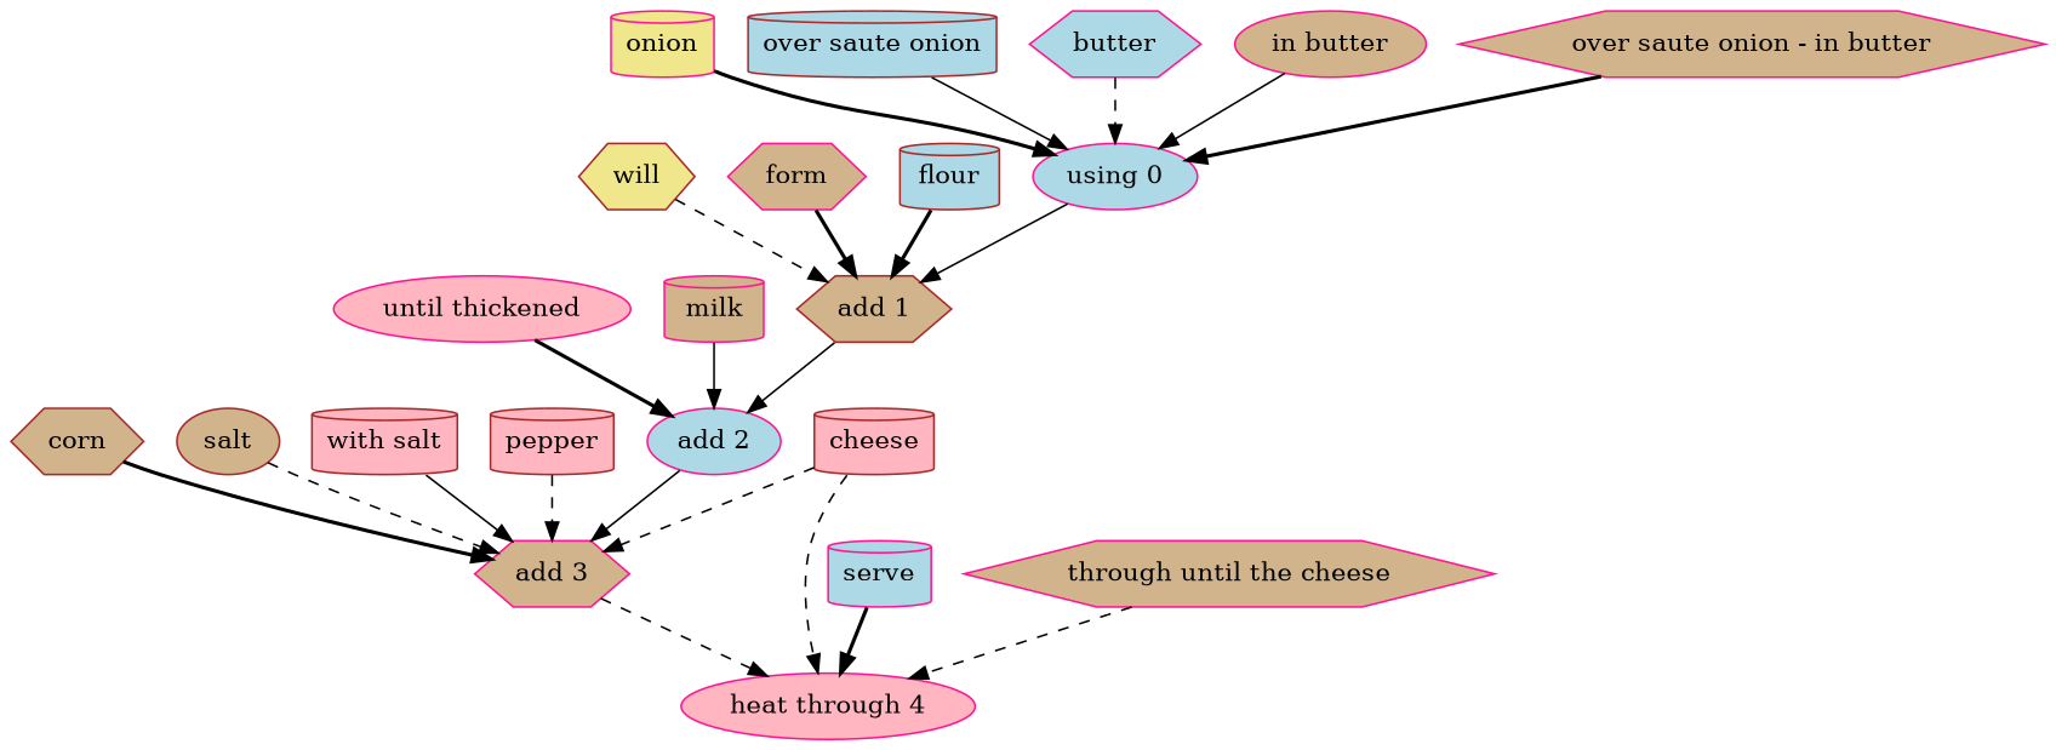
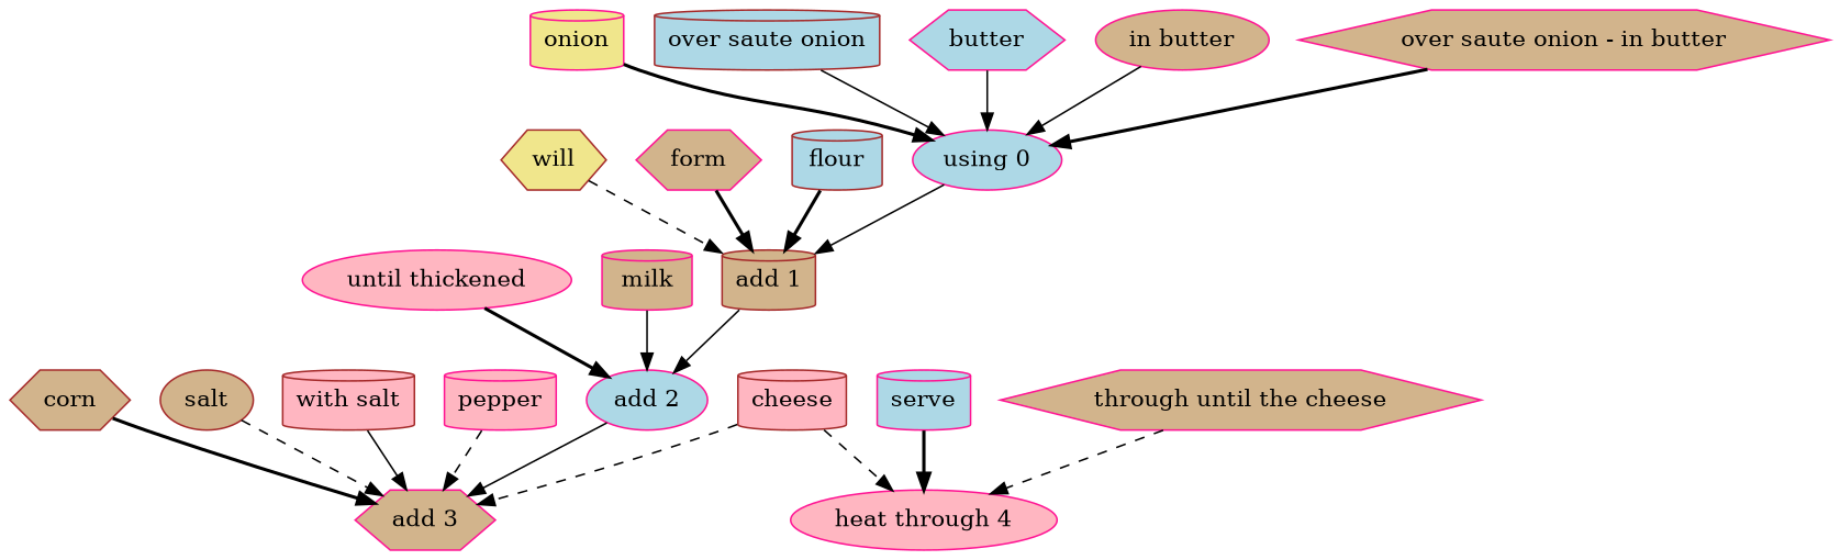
  digraph {
    node [color=deeppink fillcolor=tan shape=cylinder style=filled]
    edge [style=solid]
    "using 0" [fillcolor=lightblue shape=ellipse]
-   "add 1" [color=brown shape=hexagon]
+   "add 1" [color=brown]
    "add 2" [fillcolor=lightblue shape=ellipse]
    onion [fillcolor=khaki]
    "over saute onion" [color=brown fillcolor=lightblue]
    butter [fillcolor=lightblue shape=hexagon]
    "in butter" [shape=ellipse]
    "over saute onion - in butter" [shape=hexagon]
    "add 3" [shape=hexagon]
    will [color=brown fillcolor=khaki shape=hexagon]
    form [shape=hexagon]
    flour [color=brown fillcolor=lightblue]
    "heat through 4" [fillcolor=lightpink shape=ellipse]
    "until thickened" [fillcolor=lightpink shape=ellipse]
    milk
    corn [color=brown shape=hexagon]
    cheese [color=brown fillcolor=lightpink]
    salt [color=brown shape=ellipse]
    "with salt" [color=brown fillcolor=lightpink]
-   pepper [color=brown fillcolor=lightpink]
+   pepper [fillcolor=lightpink]
    serve [fillcolor=lightblue]
    "through until the cheese" [shape=hexagon]
    "using 0" -> "add 1"
    "add 1" -> "add 2"
    "add 2" -> "add 3"
    onion -> "using 0" [style=bold]
    "over saute onion" -> "using 0"
-   butter -> "using 0" [style=dashed]
+   butter -> "using 0"
    "in butter" -> "using 0"
    "over saute onion - in butter" -> "using 0" [style=bold]
-   "add 3" -> "heat through 4" [style=dashed]
    will -> "add 1" [style=dashed]
    form -> "add 1" [style=bold]
    flour -> "add 1" [style=bold]
    "until thickened" -> "add 2" [style=bold]
    milk -> "add 2"
    corn -> "add 3" [style=bold]
    cheese -> "add 3" [style=dashed]
    cheese -> "heat through 4" [style=dashed]
    salt -> "add 3" [style=dashed]
    "with salt" -> "add 3"
    pepper -> "add 3" [style=dashed]
    serve -> "heat through 4" [style=bold]
    "through until the cheese" -> "heat through 4" [style=dashed]
  }
